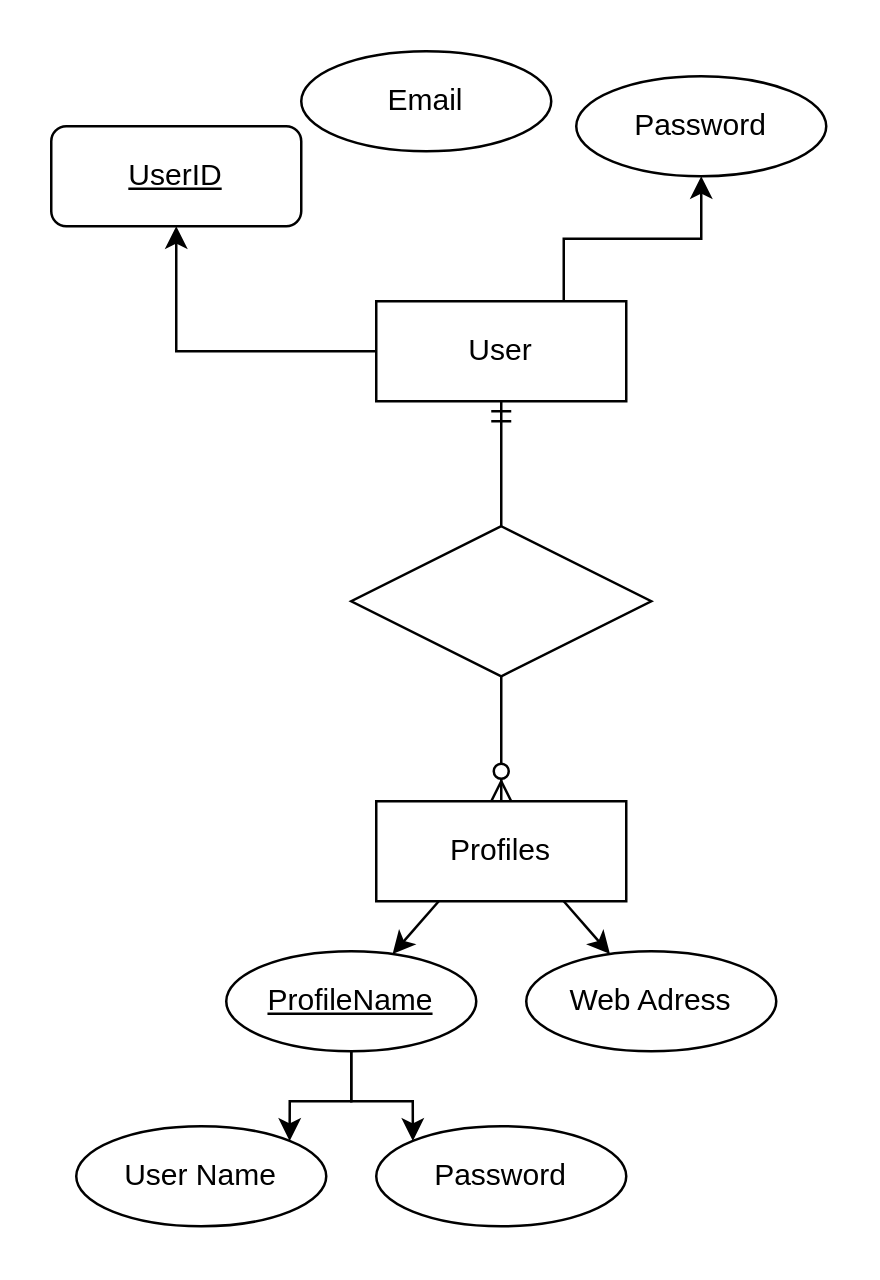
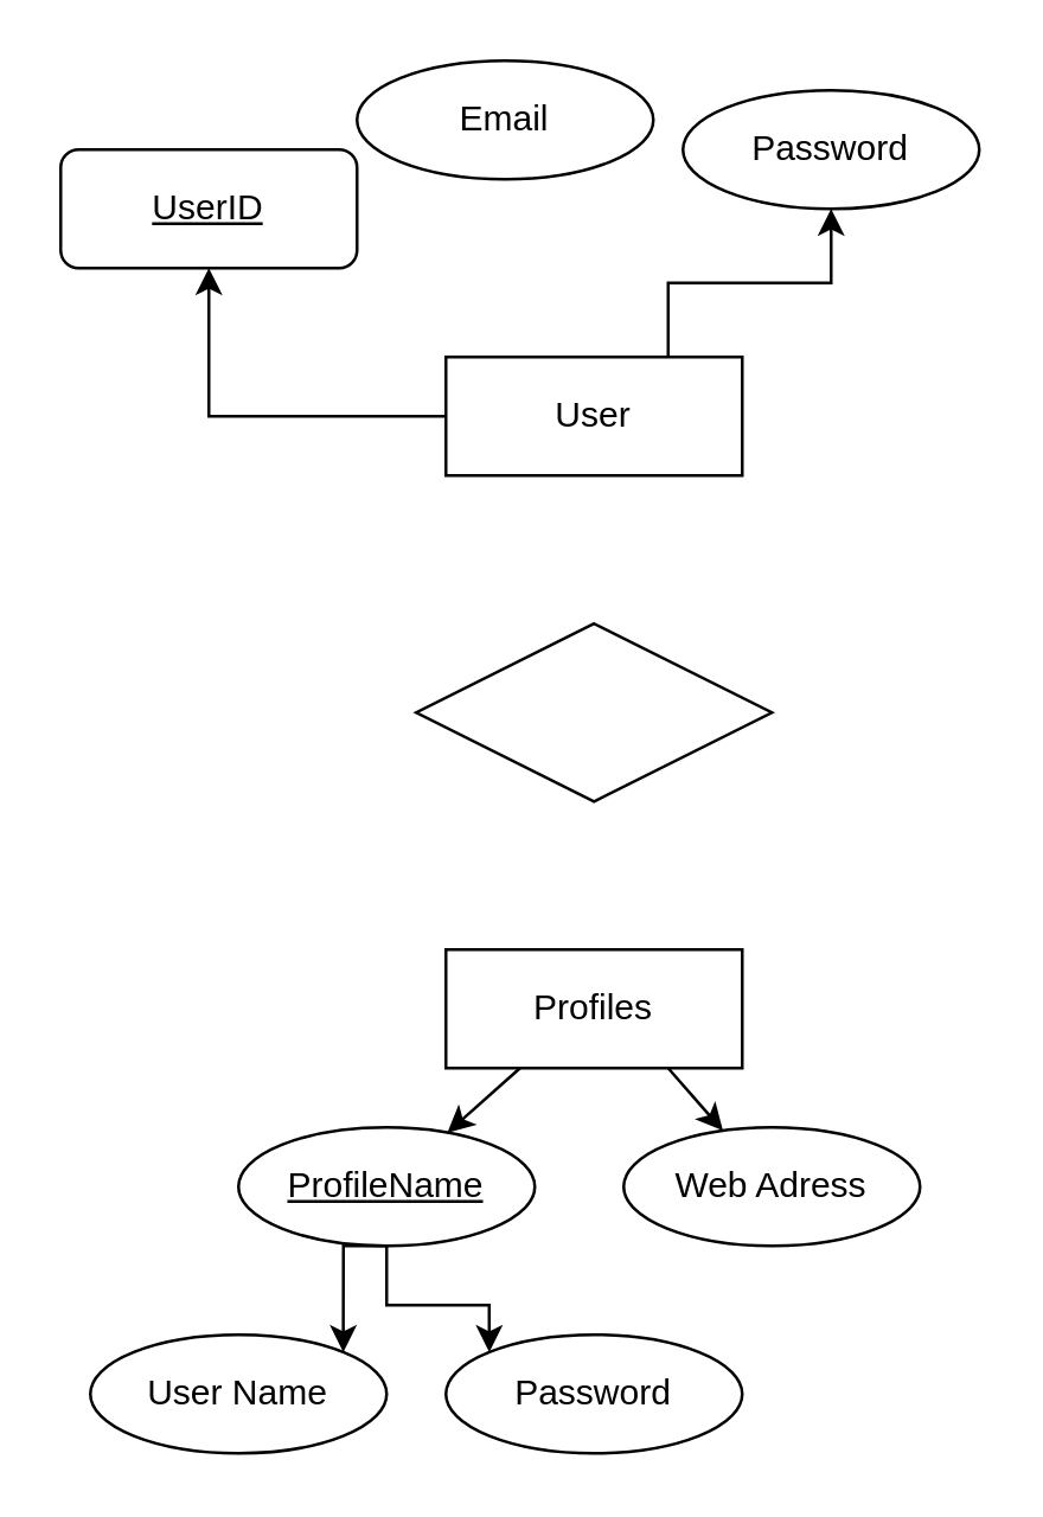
  <mxCell id="0" />
  <mxCell id="1" parent="0" />
  <mxCell id="2" value="" style="group" vertex="1" connectable="0" parent="1"><mxGeometry x="140" y="120" width="120" height="240" as="geometry" /></mxCell>
  <mxCell id="3" value="User&lt;br&gt;" style="whiteSpace=wrap;html=1;align=center;" vertex="1" parent="2"><mxGeometry x="10" width="100" height="40" as="geometry" /></mxCell>
  <mxCell id="4" value="Profiles&lt;br&gt;" style="whiteSpace=wrap;html=1;align=center;" vertex="1" parent="2"><mxGeometry x="10" y="200" width="100" height="40" as="geometry" /></mxCell>
- <mxCell id="5" value="" style="fontSize=12;html=1;endArrow=ERzeroToMany;startArrow=ERmandOne;rounded=0;entryX=0.5;entryY=0;entryDx=0;entryDy=0;exitX=0.5;exitY=1;exitDx=0;exitDy=0;" edge="1" parent="2" source="3" target="4"><mxGeometry width="100" height="100" relative="1" as="geometry"><mxPoint x="220" y="70" as="sourcePoint" /><mxPoint x="260" y="80" as="targetPoint" /></mxGeometry></mxCell>
  <mxCell id="6" value="" style="shape=rhombus;perimeter=rhombusPerimeter;whiteSpace=wrap;html=1;align=center;" vertex="1" parent="2"><mxGeometry y="90" width="120" height="60" as="geometry" /></mxCell>
  <mxCell id="7" value="UserID" style="whiteSpace=wrap;html=1;align=center;fontStyle=4;rounded=1;" vertex="1" parent="1"><mxGeometry x="20" y="50" width="100" height="40" as="geometry" /></mxCell>
  <mxCell id="8" style="edgeStyle=orthogonalEdgeStyle;rounded=0;orthogonalLoop=1;jettySize=auto;html=1;entryX=0.5;entryY=1;entryDx=0;entryDy=0;" edge="1" parent="1" source="3" target="7"><mxGeometry relative="1" as="geometry" /></mxCell>
  <mxCell id="9" value="Email" style="ellipse;whiteSpace=wrap;html=1;align=center;" vertex="1" parent="1"><mxGeometry x="120" y="20" width="100" height="40" as="geometry" /></mxCell>
  <mxCell id="10" value="Password" style="ellipse;whiteSpace=wrap;html=1;align=center;" vertex="1" parent="1"><mxGeometry x="230" y="30" width="100" height="40" as="geometry" /></mxCell>
  <mxCell id="11" style="edgeStyle=orthogonalEdgeStyle;rounded=0;orthogonalLoop=1;jettySize=auto;html=1;exitX=0.75;exitY=0;exitDx=0;exitDy=0;entryX=0.5;entryY=1;entryDx=0;entryDy=0;" edge="1" parent="1" source="3" target="10"><mxGeometry relative="1" as="geometry" /></mxCell>
  <mxCell id="12" style="edgeStyle=orthogonalEdgeStyle;rounded=0;orthogonalLoop=1;jettySize=auto;html=1;exitX=0.5;exitY=1;exitDx=0;exitDy=0;entryX=1;entryY=0;entryDx=0;entryDy=0;" edge="1" parent="1" source="14" target="16"><mxGeometry relative="1" as="geometry" /></mxCell>
  <mxCell id="13" style="edgeStyle=orthogonalEdgeStyle;rounded=0;orthogonalLoop=1;jettySize=auto;html=1;exitX=0.5;exitY=1;exitDx=0;exitDy=0;entryX=0;entryY=0;entryDx=0;entryDy=0;" edge="1" parent="1" source="14" target="17"><mxGeometry relative="1" as="geometry" /></mxCell>
- <mxCell id="14" value="ProfileName" style="ellipse;whiteSpace=wrap;html=1;align=center;fontStyle=4;" vertex="1" parent="1"><mxGeometry x="90" y="380" width="100" height="40" as="geometry" /></mxCell>
+ <mxCell id="14" value="ProfileName" style="ellipse;whiteSpace=wrap;html=1;align=center;fontStyle=4;" vertex="1" parent="1"><mxGeometry x="80" y="380" width="100" height="40" as="geometry" /></mxCell>
  <mxCell id="15" value="Web Adress&lt;br&gt;" style="ellipse;whiteSpace=wrap;html=1;align=center;" vertex="1" parent="1"><mxGeometry x="210" y="380" width="100" height="40" as="geometry" /></mxCell>
  <mxCell id="16" value="User Name" style="ellipse;whiteSpace=wrap;html=1;align=center;" vertex="1" parent="1"><mxGeometry x="30" y="450" width="100" height="40" as="geometry" /></mxCell>
  <mxCell id="17" value="Password" style="ellipse;whiteSpace=wrap;html=1;align=center;" vertex="1" parent="1"><mxGeometry x="150" y="450" width="100" height="40" as="geometry" /></mxCell>
  <mxCell id="18" style="rounded=0;orthogonalLoop=1;jettySize=auto;html=1;exitX=0.25;exitY=1;exitDx=0;exitDy=0;" edge="1" parent="1" source="4" target="14"><mxGeometry relative="1" as="geometry" /></mxCell>
  <mxCell id="19" style="rounded=0;orthogonalLoop=1;jettySize=auto;html=1;exitX=0.75;exitY=1;exitDx=0;exitDy=0;" edge="1" parent="1" source="4" target="15"><mxGeometry relative="1" as="geometry" /></mxCell>
